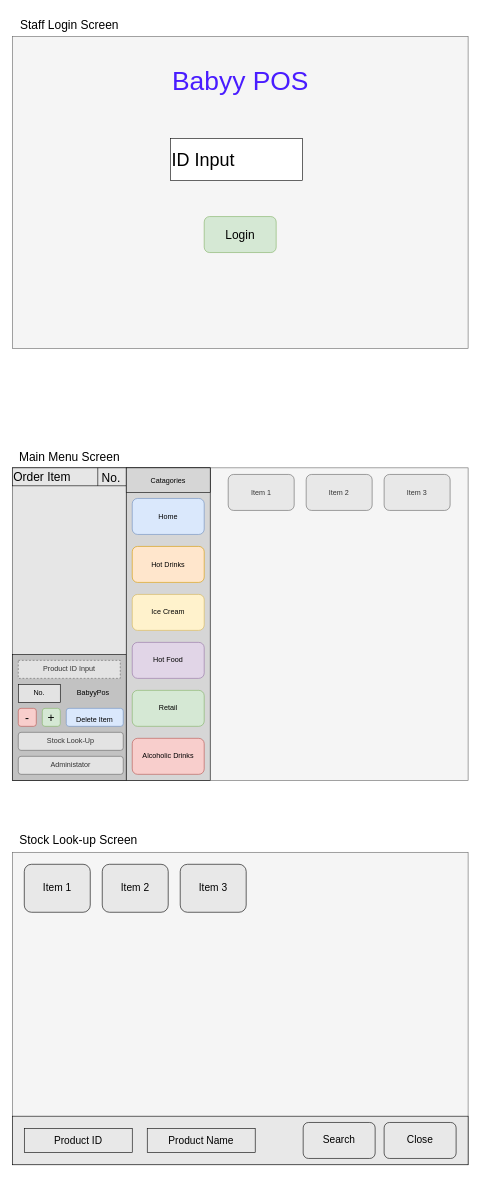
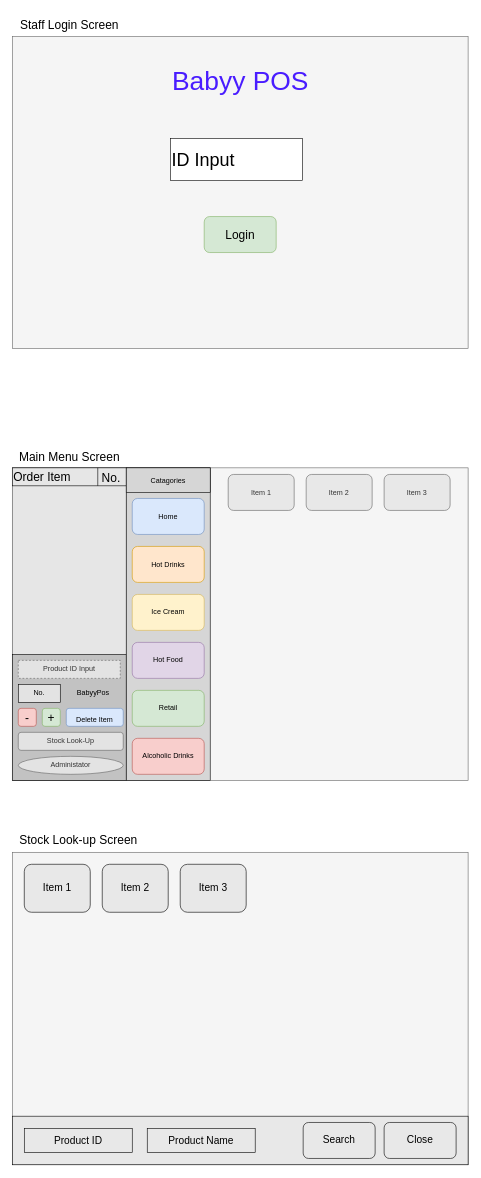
  <mxCell id="0" />
  <mxCell id="1" parent="0" />
  <mxCell id="2" value="" style="rounded=0;whiteSpace=wrap;html=1;fillColor=#f5f5f5;fontColor=#333333;strokeColor=#666666;" parent="1" vertex="1"><mxGeometry x="20" y="60" width="760" height="520" as="geometry" /></mxCell>
  <mxCell id="3" value="&lt;font style=&quot;font-size: 30px;&quot;&gt;ID Input&lt;/font&gt;" style="rounded=0;whiteSpace=wrap;html=1;align=left;" parent="1" vertex="1"><mxGeometry x="284" y="230" width="220" height="70" as="geometry" /></mxCell>
  <mxCell id="4" value="&lt;font style=&quot;font-size: 20px;&quot;&gt;Login&lt;/font&gt;" style="rounded=1;whiteSpace=wrap;html=1;fillColor=#d5e8d4;strokeColor=#82b366;" parent="1" vertex="1"><mxGeometry x="340" y="360" width="120" height="60" as="geometry" /></mxCell>
  <mxCell id="5" value="" style="rounded=0;whiteSpace=wrap;html=1;fillColor=#f5f5f5;fontColor=#333333;strokeColor=#666666;" parent="1" vertex="1"><mxGeometry x="20" y="779" width="760" height="521" as="geometry" /></mxCell>
  <mxCell id="6" value="" style="rounded=0;whiteSpace=wrap;html=1;fontSize=20;fillColor=#E6E6E6;fontColor=#333333;strokeColor=#666666;" parent="1" vertex="1"><mxGeometry x="20" y="779" width="190" height="521" as="geometry" /></mxCell>
  <mxCell id="7" value="Order Item" style="rounded=0;whiteSpace=wrap;html=1;fontSize=20;fillColor=#E6E6E6;align=left;" parent="1" vertex="1"><mxGeometry x="20" y="779" width="190" height="30" as="geometry" /></mxCell>
  <mxCell id="8" value="" style="endArrow=none;html=1;rounded=0;fontSize=20;entryX=0.75;entryY=0;entryDx=0;entryDy=0;exitX=0.75;exitY=1;exitDx=0;exitDy=0;" parent="1" source="7" target="7" edge="1"><mxGeometry width="50" height="50" relative="1" as="geometry"><mxPoint x="330" y="1100" as="sourcePoint" /><mxPoint x="380" y="1050" as="targetPoint" /></mxGeometry></mxCell>
  <mxCell id="9" value="No." style="text;html=1;strokeColor=none;fillColor=none;align=center;verticalAlign=middle;whiteSpace=wrap;rounded=0;fontSize=20;" parent="1" vertex="1"><mxGeometry x="160" y="780" width="50" height="30" as="geometry" /></mxCell>
  <mxCell id="10" value="" style="rounded=0;whiteSpace=wrap;html=1;fontSize=20;fillColor=#C2C2C2;" parent="1" vertex="1"><mxGeometry x="20" y="1090" width="190" height="210" as="geometry" /></mxCell>
  <mxCell id="11" value="-" style="rounded=1;whiteSpace=wrap;html=1;fontSize=20;fillColor=#f8cecc;strokeColor=#b85450;" parent="1" vertex="1"><mxGeometry x="30" y="1180" width="30" height="30" as="geometry" /></mxCell>
  <mxCell id="12" value="+" style="rounded=1;whiteSpace=wrap;html=1;fontSize=20;fillColor=#d5e8d4;strokeColor=#82b366;" parent="1" vertex="1"><mxGeometry x="70" y="1180" width="30" height="30" as="geometry" /></mxCell>
  <mxCell id="13" value="&lt;font style=&quot;font-size: 12px;&quot;&gt;Delete Item&lt;/font&gt;" style="rounded=1;whiteSpace=wrap;html=1;fontSize=20;fillColor=#dae8fc;strokeColor=#6c8ebf;" parent="1" vertex="1"><mxGeometry x="110" y="1180" width="95" height="30" as="geometry" /></mxCell>
  <mxCell id="14" value="Stock Look-Up" style="rounded=1;whiteSpace=wrap;html=1;fontSize=12;fillColor=#E3E3E3;strokeColor=#666666;fontColor=#333333;" parent="1" vertex="1"><mxGeometry x="30" y="1220" width="175" height="30" as="geometry" /></mxCell>
- <mxCell id="15" value="Administator" style="rounded=1;whiteSpace=wrap;html=1;fontSize=12;fillColor=#E3E3E3;strokeColor=#666666;fontColor=#333333;" parent="1" vertex="1"><mxGeometry x="30" y="1260" width="175" height="30" as="geometry" /></mxCell>
+ <mxCell id="15" value="Administator" style="ellipse;whiteSpace=wrap;html=1;fontSize=12;fillColor=#E3E3E3;strokeColor=#666666;fontColor=#333333;" parent="1" vertex="1"><mxGeometry x="30" y="1260" width="175" height="30" as="geometry" /></mxCell>
  <mxCell id="16" value="No." style="rounded=0;whiteSpace=wrap;html=1;fontSize=12;fillColor=#E3E3E3;" parent="1" vertex="1"><mxGeometry x="30" y="1140" width="70" height="30" as="geometry" /></mxCell>
  <mxCell id="17" value="BabyyPos" style="text;html=1;strokeColor=none;fillColor=none;align=center;verticalAlign=middle;whiteSpace=wrap;rounded=0;fontSize=12;" parent="1" vertex="1"><mxGeometry x="110" y="1140" width="90" height="30" as="geometry" /></mxCell>
  <mxCell id="18" value="" style="rounded=0;whiteSpace=wrap;html=1;fontSize=12;fillColor=#D6D6D6;" parent="1" vertex="1"><mxGeometry x="210" y="779" width="140" height="521" as="geometry" /></mxCell>
  <mxCell id="19" value="Home" style="rounded=1;whiteSpace=wrap;html=1;fontSize=12;fillColor=#dae8fc;strokeColor=#6c8ebf;" parent="1" vertex="1"><mxGeometry x="220" y="830" width="120" height="60" as="geometry" /></mxCell>
  <mxCell id="20" value="Catagories" style="rounded=0;whiteSpace=wrap;html=1;fontSize=12;fillColor=#D6D6D6;" parent="1" vertex="1"><mxGeometry x="210" y="779" width="140" height="41" as="geometry" /></mxCell>
  <mxCell id="21" value="Hot Drinks" style="rounded=1;whiteSpace=wrap;html=1;fontSize=12;fillColor=#ffe6cc;strokeColor=#d79b00;" parent="1" vertex="1"><mxGeometry x="220" y="910" width="120" height="60" as="geometry" /></mxCell>
  <mxCell id="22" value="Ice Cream" style="rounded=1;whiteSpace=wrap;html=1;fontSize=12;fillColor=#fff2cc;strokeColor=#d6b656;" parent="1" vertex="1"><mxGeometry x="220" y="990" width="120" height="60" as="geometry" /></mxCell>
  <mxCell id="23" value="Hot Food" style="rounded=1;whiteSpace=wrap;html=1;fontSize=12;fillColor=#e1d5e7;strokeColor=#9673a6;" parent="1" vertex="1"><mxGeometry x="220" y="1070" width="120" height="60" as="geometry" /></mxCell>
  <mxCell id="24" value="Retail" style="rounded=1;whiteSpace=wrap;html=1;fontSize=12;fillColor=#d5e8d4;strokeColor=#82b366;" parent="1" vertex="1"><mxGeometry x="220" y="1150" width="120" height="60" as="geometry" /></mxCell>
  <mxCell id="25" value="Alcoholic Drinks" style="rounded=1;whiteSpace=wrap;html=1;fontSize=12;fillColor=#f8cecc;strokeColor=#b85450;" parent="1" vertex="1"><mxGeometry x="220" y="1230" width="120" height="60" as="geometry" /></mxCell>
  <mxCell id="26" value="Item 1" style="rounded=1;whiteSpace=wrap;html=1;fontSize=12;fillColor=#E8E8E8;strokeColor=#666666;fontColor=#333333;" parent="1" vertex="1"><mxGeometry x="380" y="790" width="110" height="60" as="geometry" /></mxCell>
  <mxCell id="27" value="Item 2" style="rounded=1;whiteSpace=wrap;html=1;fontSize=12;fillColor=#E8E8E8;strokeColor=#666666;fontColor=#333333;" parent="1" vertex="1"><mxGeometry x="510" y="790" width="110" height="60" as="geometry" /></mxCell>
  <mxCell id="28" value="Item 3" style="rounded=1;whiteSpace=wrap;html=1;fontSize=12;fillColor=#E8E8E8;strokeColor=#666666;fontColor=#333333;" parent="1" vertex="1"><mxGeometry x="640" y="790" width="110" height="60" as="geometry" /></mxCell>
  <mxCell id="29" value="&lt;font style=&quot;font-size: 20px;&quot;&gt;Main Menu Screen&lt;/font&gt;" style="text;html=1;align=center;verticalAlign=middle;resizable=0;points=[];autosize=1;strokeColor=none;fillColor=none;fontSize=12;" parent="1" vertex="1"><mxGeometry x="20" y="740" width="190" height="40" as="geometry" /></mxCell>
  <mxCell id="30" value="Staff Login Screen" style="text;html=1;align=center;verticalAlign=middle;resizable=0;points=[];autosize=1;strokeColor=none;fillColor=none;fontSize=20;" parent="1" vertex="1"><mxGeometry x="20" width="190" height="40" as="geometry" y="20" /></mxCell>
  <mxCell id="31" value="&lt;font style=&quot;font-size: 44px;&quot;&gt;Babyy POS&lt;/font&gt;" style="text;html=1;align=center;verticalAlign=middle;whiteSpace=wrap;rounded=0;fontSize=20;labelBackgroundColor=none;fontColor=#491CFF;shadow=0;sketch=0;" parent="1" vertex="1"><mxGeometry x="264.5" y="110" width="271" height="50" as="geometry" /></mxCell>
  <mxCell id="32" value="" style="rounded=0;whiteSpace=wrap;html=1;fillColor=#f5f5f5;fontColor=#333333;strokeColor=#666666;" parent="1" vertex="1"><mxGeometry x="20" y="1420" width="760" height="521" as="geometry" /></mxCell>
  <mxCell id="33" value="" style="rounded=0;whiteSpace=wrap;html=1;labelBackgroundColor=none;fontSize=44;fontColor=#491CFF;fillColor=#E8E8E8;" parent="1" vertex="1"><mxGeometry x="20" y="1860" width="760" height="81" as="geometry" /></mxCell>
  <mxCell id="34" value="&lt;font style=&quot;font-size: 17px;&quot; color=&quot;#000000&quot;&gt;Product ID&lt;/font&gt;" style="rounded=0;whiteSpace=wrap;html=1;labelBackgroundColor=none;fontSize=44;fontColor=#491CFF;fillColor=#E8E8E8;verticalAlign=bottom;" parent="1" vertex="1"><mxGeometry x="40" y="1880.25" width="180" height="40.5" as="geometry" /></mxCell>
  <mxCell id="35" value="&lt;font style=&quot;font-size: 17px;&quot; color=&quot;#000000&quot;&gt;Product Name&lt;/font&gt;" style="rounded=0;whiteSpace=wrap;html=1;labelBackgroundColor=none;fontSize=44;fontColor=#491CFF;fillColor=#E8E8E8;verticalAlign=bottom;shadow=0;" parent="1" vertex="1"><mxGeometry x="245" y="1880.25" width="180" height="40.5" as="geometry" /></mxCell>
  <mxCell id="36" value="Search" style="rounded=1;whiteSpace=wrap;html=1;shadow=0;labelBackgroundColor=none;sketch=0;fontSize=17;fontColor=#000000;fillColor=#E8E8E8;" parent="1" vertex="1"><mxGeometry x="505" y="1870.5" width="120" height="60" as="geometry" /></mxCell>
  <mxCell id="37" value="Close" style="rounded=1;whiteSpace=wrap;html=1;shadow=0;labelBackgroundColor=none;sketch=0;fontSize=17;fontColor=#000000;fillColor=#E8E8E8;" parent="1" vertex="1"><mxGeometry x="640" y="1870.5" width="120" height="60" as="geometry" /></mxCell>
  <mxCell id="38" value="Item 1" style="rounded=1;whiteSpace=wrap;html=1;shadow=0;labelBackgroundColor=none;sketch=0;fontSize=17;fontColor=#000000;fillColor=#E8E8E8;" parent="1" vertex="1"><mxGeometry x="40" y="1440" width="110" height="80" as="geometry" /></mxCell>
  <mxCell id="39" value="Item 2" style="rounded=1;whiteSpace=wrap;html=1;shadow=0;labelBackgroundColor=none;sketch=0;fontSize=17;fontColor=#000000;fillColor=#E8E8E8;" parent="1" vertex="1"><mxGeometry x="170" y="1440" width="110" height="80" as="geometry" /></mxCell>
  <mxCell id="40" value="Item 3" style="rounded=1;whiteSpace=wrap;html=1;shadow=0;labelBackgroundColor=none;sketch=0;fontSize=17;fontColor=#000000;fillColor=#E8E8E8;" parent="1" vertex="1"><mxGeometry x="300" y="1440" width="110" height="80" as="geometry" /></mxCell>
  <mxCell id="41" value="&lt;font style=&quot;font-size: 20px;&quot;&gt;Stock Look-up Screen&lt;/font&gt;" style="text;html=1;align=center;verticalAlign=middle;resizable=0;points=[];autosize=1;strokeColor=none;fillColor=none;fontSize=17;fontColor=#000000;" parent="1" vertex="1"><mxGeometry x="20" y="1380" width="220" height="40" as="geometry" /></mxCell>
  <mxCell id="42" value="Product ID Input" style="rounded=0;whiteSpace=wrap;html=1;fillColor=#E3E3E3;fontColor=#333333;strokeColor=#666666;dashed=1;" vertex="1" parent="1"><mxGeometry x="30" y="1100" width="170" height="30" as="geometry" /></mxCell>
